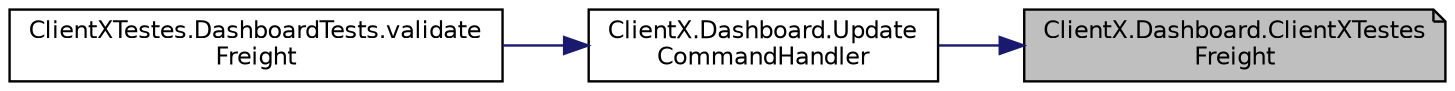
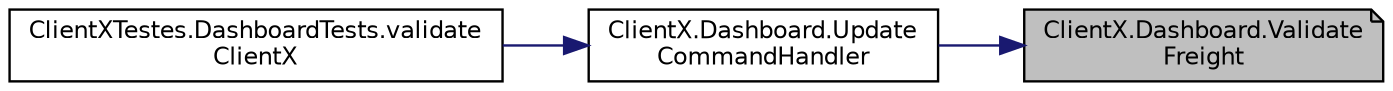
  digraph {
    rankdir=RL
    node [color=black fillcolor=white fontname=Helvetica fontsize=10 shape=box style=filled]
    edge [color=midnightblue dir=back fontname=Helvetica fontsize=10 labelfontname=Helvetica labelfontsize=10 style=solid]
-   n1 [fillcolor=grey75 fontcolor=black height=0.2 label="ClientX.Dashboard.ClientXTestes\lFreight" shape=note width=0.4]
+   n1 [fillcolor=grey75 fontcolor=black height=0.2 label="ClientX.Dashboard.Validate\lFreight" shape=note width=0.4]
    n2 [height=0.2 label="ClientX.Dashboard.Update\lCommandHandler" width=0.4]
-   n3 [height=0.2 label="ClientXTestes.DashboardTests.validate\lFreight" width=0.4]
+   n3 [height=0.2 label="ClientXTestes.DashboardTests.validate\lClientX" width=0.4]
    n1 -> n2
    n2 -> n3
  }
